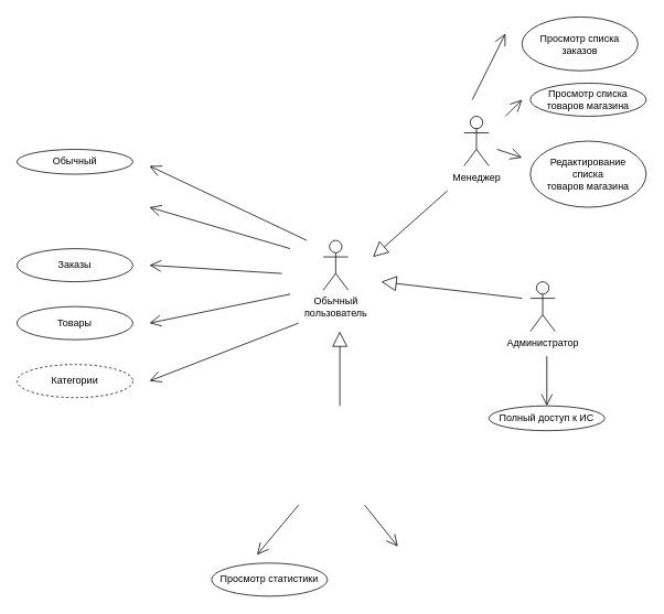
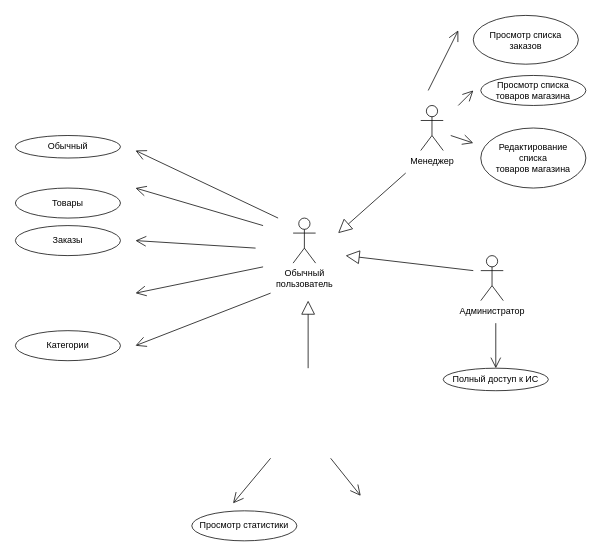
  <mxCell id="0" />
  <mxCell id="1" parent="0" />
  <mxCell id="2" value="&lt;div&gt;Обычный&lt;/div&gt;&lt;div&gt;пользователь&lt;br&gt;&lt;/div&gt;" style="shape=umlActor;verticalLabelPosition=bottom;verticalAlign=top;html=1;outlineConnect=0;" vertex="1" parent="1"><mxGeometry x="390" y="290" width="30" height="60" as="geometry" /></mxCell>
  <mxCell id="3" value="Менеджер" style="shape=umlActor;verticalLabelPosition=bottom;verticalAlign=top;html=1;outlineConnect=0;" vertex="1" parent="1"><mxGeometry x="560" y="140" width="30" height="60" as="geometry" /></mxCell>
  <mxCell id="4" value="Администратор" style="shape=umlActor;verticalLabelPosition=bottom;verticalAlign=top;html=1;outlineConnect=0;" vertex="1" parent="1"><mxGeometry x="640" y="340" width="30" height="60" as="geometry" /></mxCell>
  <mxCell id="5" value="" style="endArrow=block;endSize=16;endFill=0;html=1;" edge="1" parent="1"><mxGeometry width="160" relative="1" as="geometry"><mxPoint x="410" y="490" as="sourcePoint" /><mxPoint x="410" y="400" as="targetPoint" /></mxGeometry></mxCell>
  <mxCell id="6" value="" style="endArrow=block;endSize=16;endFill=0;html=1;" edge="1" parent="1"><mxGeometry width="160" relative="1" as="geometry"><mxPoint x="540" y="230" as="sourcePoint" /><mxPoint x="450" y="310" as="targetPoint" /></mxGeometry></mxCell>
  <mxCell id="7" value="" style="endArrow=block;endSize=16;endFill=0;html=1;" edge="1" parent="1"><mxGeometry width="160" relative="1" as="geometry"><mxPoint x="630" y="360" as="sourcePoint" /><mxPoint x="460" y="340" as="targetPoint" /></mxGeometry></mxCell>
  <mxCell id="8" value="Просмотр списка&lt;br&gt;заказов" style="ellipse;whiteSpace=wrap;html=1;" vertex="1" parent="1"><mxGeometry x="630" y="20" width="140" height="65" as="geometry" /></mxCell>
  <mxCell id="9" value="Обычный" style="ellipse;whiteSpace=wrap;html=1;" vertex="1" parent="1"><mxGeometry x="20" y="180" width="140" height="30" as="geometry" /></mxCell>
- <mxCell id="10" value="Товары" style="ellipse;whiteSpace=wrap;html=1;" vertex="1" parent="1"><mxGeometry x="20" y="370" width="140" height="40" as="geometry" /></mxCell>
+ <mxCell id="10" value="Товары" style="ellipse;whiteSpace=wrap;html=1;" vertex="1" parent="1"><mxGeometry x="20" y="250" width="140" height="40" as="geometry" /></mxCell>
  <mxCell id="11" value="Заказы" style="ellipse;whiteSpace=wrap;html=1;" vertex="1" parent="1"><mxGeometry x="20" y="300" width="140" height="40" as="geometry" /></mxCell>
- <mxCell id="12" value="Категории" style="ellipse;whiteSpace=wrap;html=1;dashed=1;" vertex="1" parent="1"><mxGeometry x="20" y="440" width="140" height="40" as="geometry" /></mxCell>
+ <mxCell id="12" value="Категории" style="ellipse;whiteSpace=wrap;html=1;" vertex="1" parent="1"><mxGeometry x="20" y="440" width="140" height="40" as="geometry" /></mxCell>
  <mxCell id="13" value="" style="endArrow=open;endFill=1;endSize=12;html=1;" edge="1" parent="1"><mxGeometry width="160" relative="1" as="geometry"><mxPoint x="360" y="390" as="sourcePoint" /><mxPoint x="180" y="460" as="targetPoint" /></mxGeometry></mxCell>
  <mxCell id="14" value="" style="endArrow=open;endFill=1;endSize=12;html=1;" edge="1" parent="1"><mxGeometry width="160" relative="1" as="geometry"><mxPoint x="350" y="355" as="sourcePoint" /><mxPoint x="180" y="390" as="targetPoint" /></mxGeometry></mxCell>
  <mxCell id="15" value="" style="endArrow=open;endFill=1;endSize=12;html=1;" edge="1" parent="1"><mxGeometry width="160" relative="1" as="geometry"><mxPoint x="340" y="330" as="sourcePoint" /><mxPoint x="180" y="320" as="targetPoint" /></mxGeometry></mxCell>
  <mxCell id="16" value="" style="endArrow=open;endFill=1;endSize=12;html=1;" edge="1" parent="1"><mxGeometry width="160" relative="1" as="geometry"><mxPoint x="350" y="300" as="sourcePoint" /><mxPoint x="180" y="250" as="targetPoint" /></mxGeometry></mxCell>
  <mxCell id="17" value="" style="endArrow=open;endFill=1;endSize=12;html=1;" edge="1" parent="1"><mxGeometry width="160" relative="1" as="geometry"><mxPoint x="370" y="290" as="sourcePoint" /><mxPoint x="180" y="200" as="targetPoint" /></mxGeometry></mxCell>
  <mxCell id="18" value="Просмотр статистики" style="ellipse;whiteSpace=wrap;html=1;" vertex="1" parent="1"><mxGeometry x="255" y="680" width="140" height="40" as="geometry" /></mxCell>
  <mxCell id="19" value="" style="endArrow=open;endFill=1;endSize=12;html=1;" edge="1" parent="1"><mxGeometry width="160" relative="1" as="geometry"><mxPoint x="360" y="610" as="sourcePoint" /><mxPoint x="310" y="670" as="targetPoint" /></mxGeometry></mxCell>
  <mxCell id="20" value="" style="endArrow=open;endFill=1;endSize=12;html=1;" edge="1" parent="1"><mxGeometry width="160" relative="1" as="geometry"><mxPoint x="440" y="610" as="sourcePoint" /><mxPoint x="480" y="660" as="targetPoint" /></mxGeometry></mxCell>
  <mxCell id="21" value="Полный доступ к ИС" style="ellipse;whiteSpace=wrap;html=1;" vertex="1" parent="1"><mxGeometry x="590" y="490" width="140" height="30" as="geometry" /></mxCell>
  <mxCell id="22" value="" style="endArrow=open;endFill=1;endSize=12;html=1;entryX=0.5;entryY=0;entryDx=0;entryDy=0;" edge="1" parent="1" target="21"><mxGeometry width="160" relative="1" as="geometry"><mxPoint x="660" y="430" as="sourcePoint" /><mxPoint x="720" y="680" as="targetPoint" /></mxGeometry></mxCell>
  <mxCell id="23" value="Просмотр списка&lt;br&gt;товаров магазина" style="ellipse;whiteSpace=wrap;html=1;" vertex="1" parent="1"><mxGeometry x="640" y="100" width="140" height="40" as="geometry" /></mxCell>
  <mxCell id="24" value="&lt;div&gt;Редактирование&lt;/div&gt;&lt;div&gt; списка&lt;/div&gt;товаров магазина" style="ellipse;whiteSpace=wrap;html=1;" vertex="1" parent="1"><mxGeometry x="640" y="170" width="140" height="80" as="geometry" /></mxCell>
  <mxCell id="25" value="" style="endArrow=open;endFill=1;endSize=12;html=1;" edge="1" parent="1"><mxGeometry width="160" relative="1" as="geometry"><mxPoint x="570" y="120" as="sourcePoint" /><mxPoint x="610" y="40" as="targetPoint" /></mxGeometry></mxCell>
  <mxCell id="26" value="" style="endArrow=open;endFill=1;endSize=12;html=1;" edge="1" parent="1"><mxGeometry width="160" relative="1" as="geometry"><mxPoint x="610" y="140" as="sourcePoint" /><mxPoint x="630" y="120" as="targetPoint" /></mxGeometry></mxCell>
  <mxCell id="27" value="" style="endArrow=open;endFill=1;endSize=12;html=1;" edge="1" parent="1"><mxGeometry width="160" relative="1" as="geometry"><mxPoint x="600" y="180" as="sourcePoint" /><mxPoint x="630" y="190" as="targetPoint" /></mxGeometry></mxCell>
